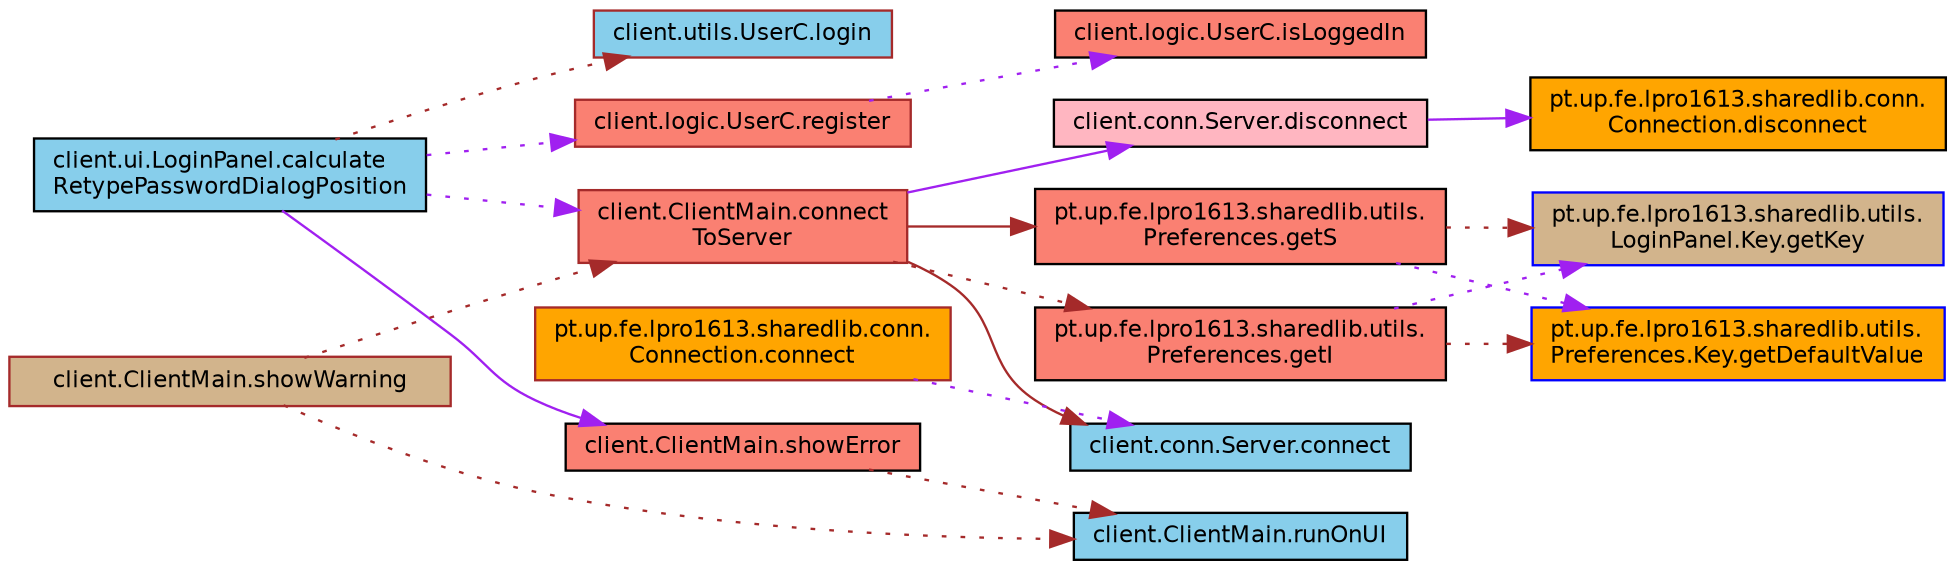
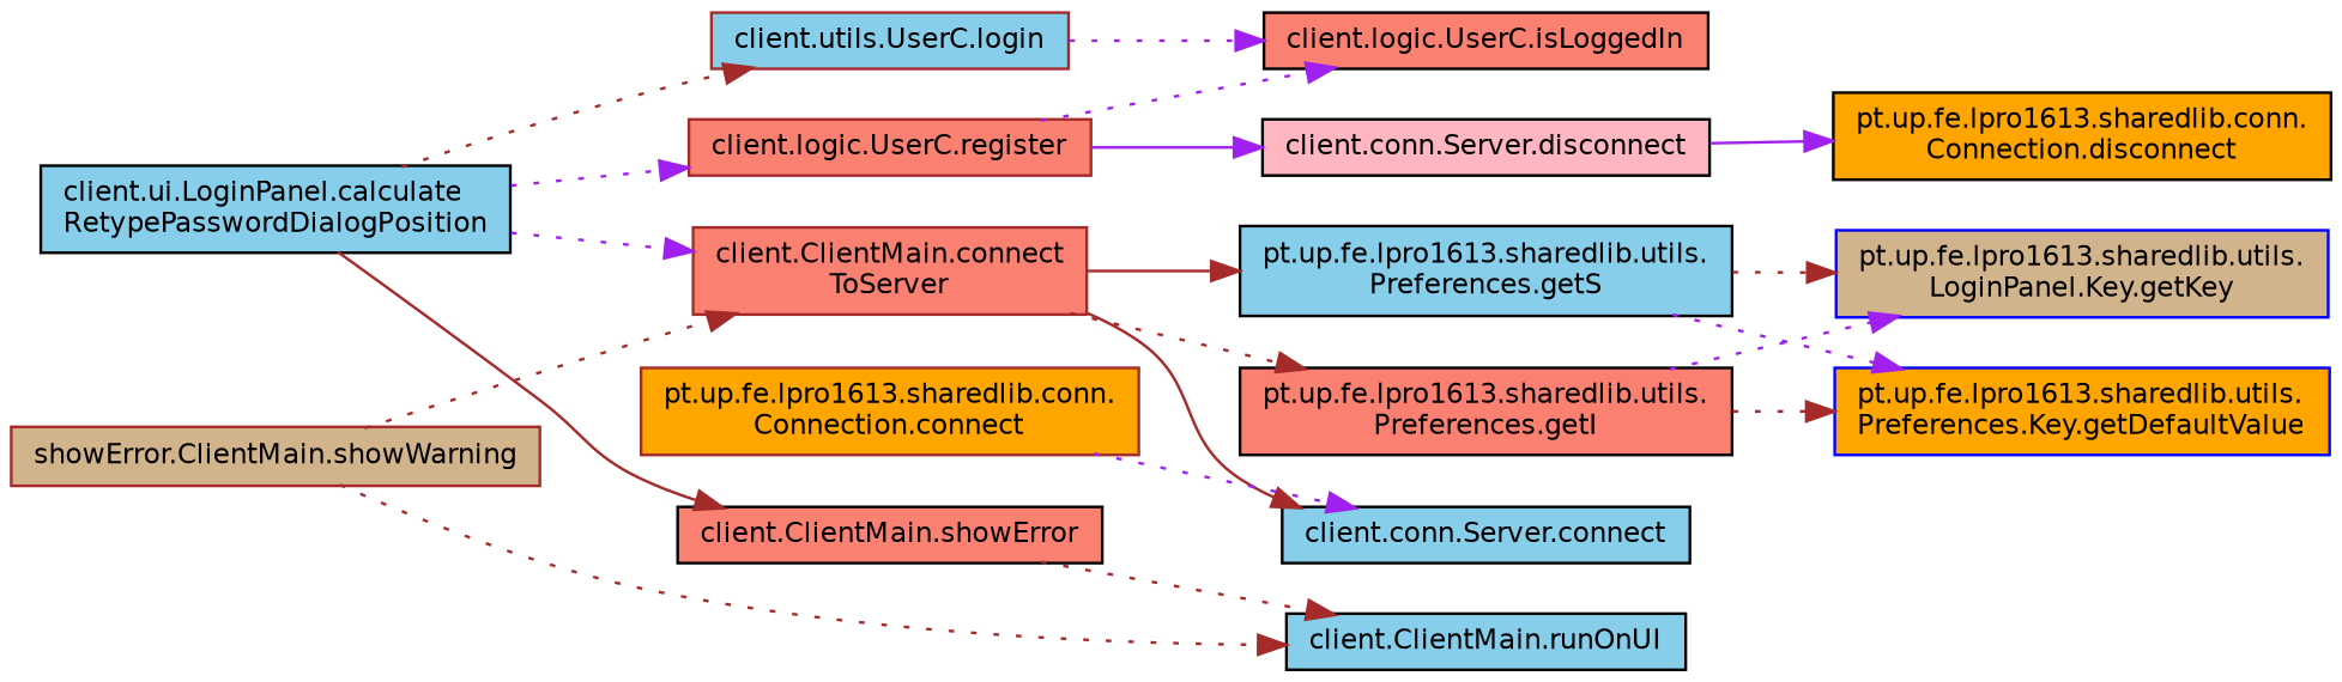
  digraph {
    rankdir=LR
    node [color=black fillcolor=salmon fontname=Helvetica fontsize=10 shape=record style=filled]
    edge [color=purple fontname=Helvetica fontsize=10 labelfontname=Helvetica labelfontsize=10 style=dotted]
    n1 [fillcolor=skyblue fontcolor=black height=0.2 label="client.ui.LoginPanel.calculate\lRetypePasswordDialogPosition" width=0.4]
    n2 [color=brown height=0.2 label="client.ClientMain.connect\lToServer" width=0.4]
    n3 [color=brown height=0.2 label="client.logic.UserC.register" width=0.4]
    n4 [height=0.2 label="client.ClientMain.showError" width=0.4]
    n5 [color=brown fillcolor=skyblue height=0.2 label="client.utils.UserC.login" width=0.4]
    n6 [fillcolor=lightpink height=0.2 label="client.conn.Server.disconnect" width=0.4]
-   n7 [height=0.2 label="pt.up.fe.lpro1613.sharedlib.utils.\lPreferences.getS" width=0.4]
+   n7 [fillcolor=skyblue height=0.2 label="pt.up.fe.lpro1613.sharedlib.utils.\lPreferences.getS" width=0.4]
    n8 [height=0.2 label="pt.up.fe.lpro1613.sharedlib.utils.\lPreferences.getI" width=0.4]
    n9 [fillcolor=skyblue height=0.2 label="client.conn.Server.connect" width=0.4]
    n10 [height=0.2 label="client.logic.UserC.isLoggedIn" width=0.4]
    n11 [fillcolor=skyblue height=0.2 label="client.ClientMain.runOnUI" width=0.4]
    n12 [fillcolor=orange height=0.2 label="pt.up.fe.lpro1613.sharedlib.conn.\lConnection.disconnect" width=0.4]
    n13 [color=blue fillcolor=tan height=0.2 label="pt.up.fe.lpro1613.sharedlib.utils.\lLoginPanel.Key.getKey" width=0.4]
    n14 [color=blue fillcolor=orange height=0.2 label="pt.up.fe.lpro1613.sharedlib.utils.\lPreferences.Key.getDefaultValue" width=0.4]
-   n15 [color=brown fillcolor=tan height=0.2 label="client.ClientMain.showWarning" width=0.4]
+   n15 [color=brown fillcolor=tan height=0.2 label="showError.ClientMain.showWarning" width=0.4]
    n16 [color=brown fillcolor=orange height=0.2 label="pt.up.fe.lpro1613.sharedlib.conn.\lConnection.connect" width=0.4]
    n1 -> n2
    n1 -> n3
-   n1 -> n4 [style=solid]
+   n1 -> n4 [color=brown style=solid]
    n1 -> n5 [color=brown]
-   n2 -> n6 [style=solid]
+   n3 -> n6 [style=solid]
    n2 -> n7 [color=brown style=solid]
    n2 -> n8 [color=brown]
    n2 -> n9 [color=brown style=solid]
    n3 -> n10
    n4 -> n11 [color=brown]
+   n5 -> n10
    n6 -> n12 [style=solid]
    n7 -> n13 [color=brown]
    n7 -> n14
    n8 -> n13
    n8 -> n14 [color=brown]
    n15 -> n2 [color=brown]
    n15 -> n11 [color=brown]
    n16 -> n9
  }
